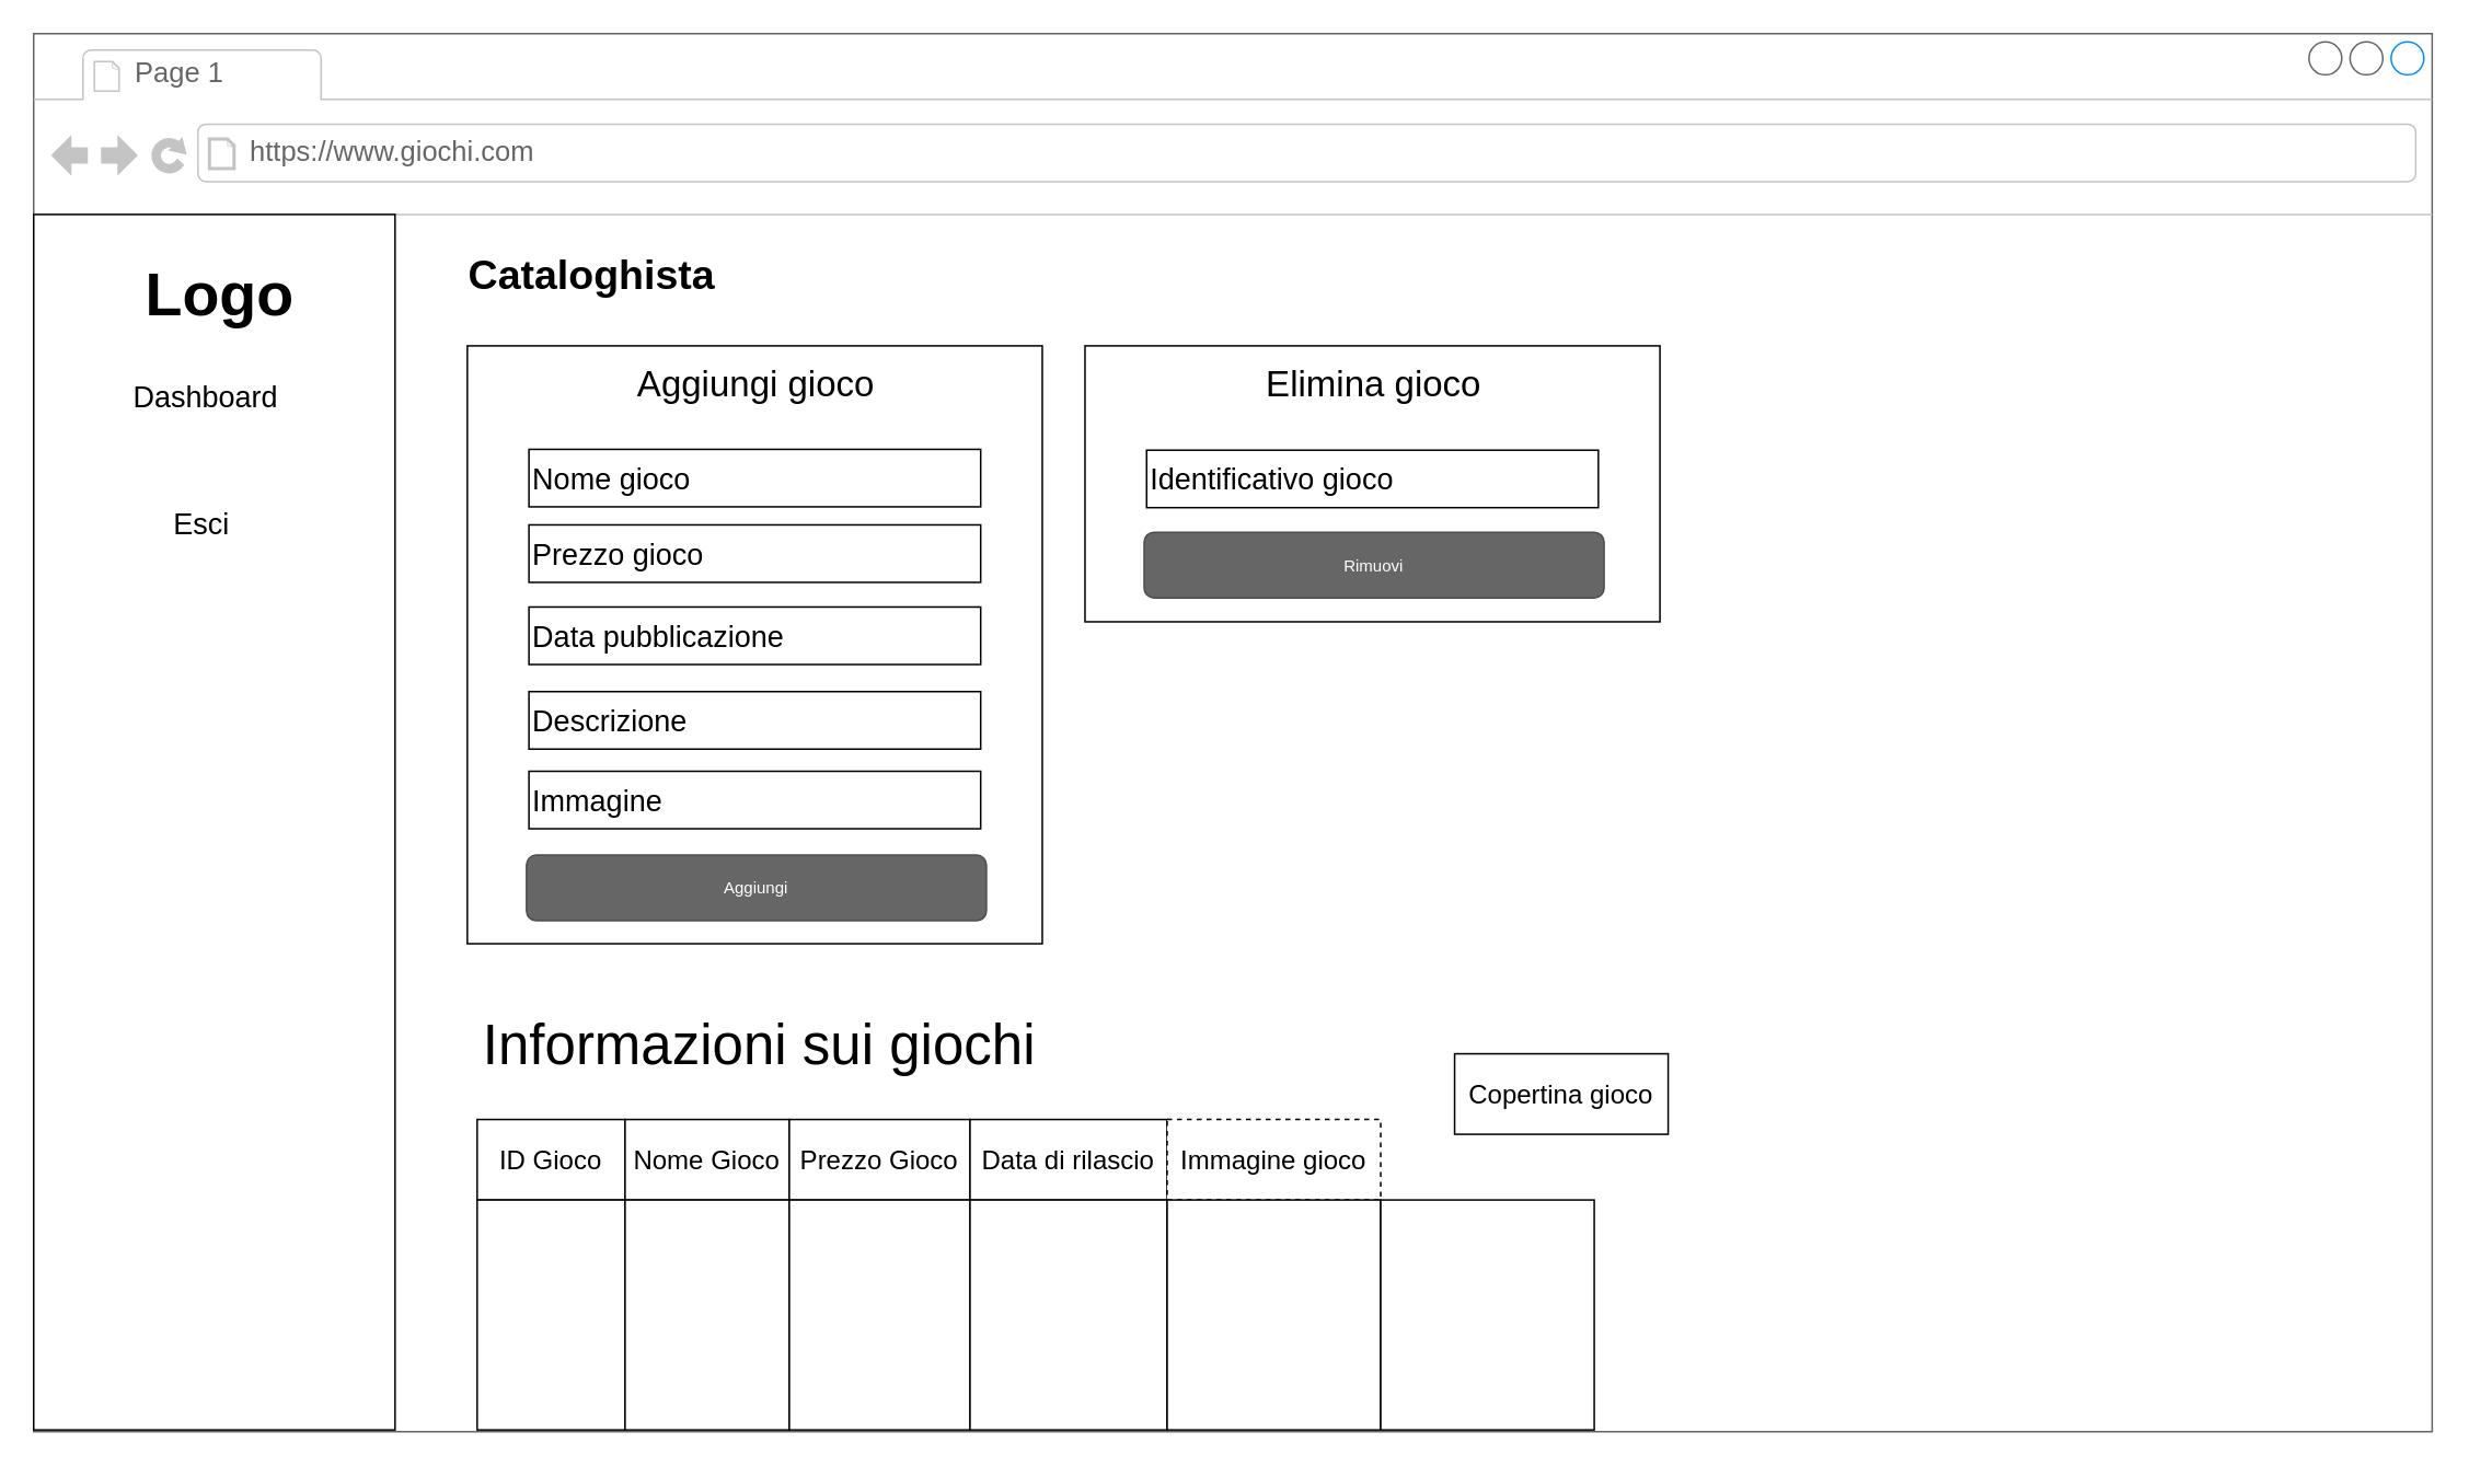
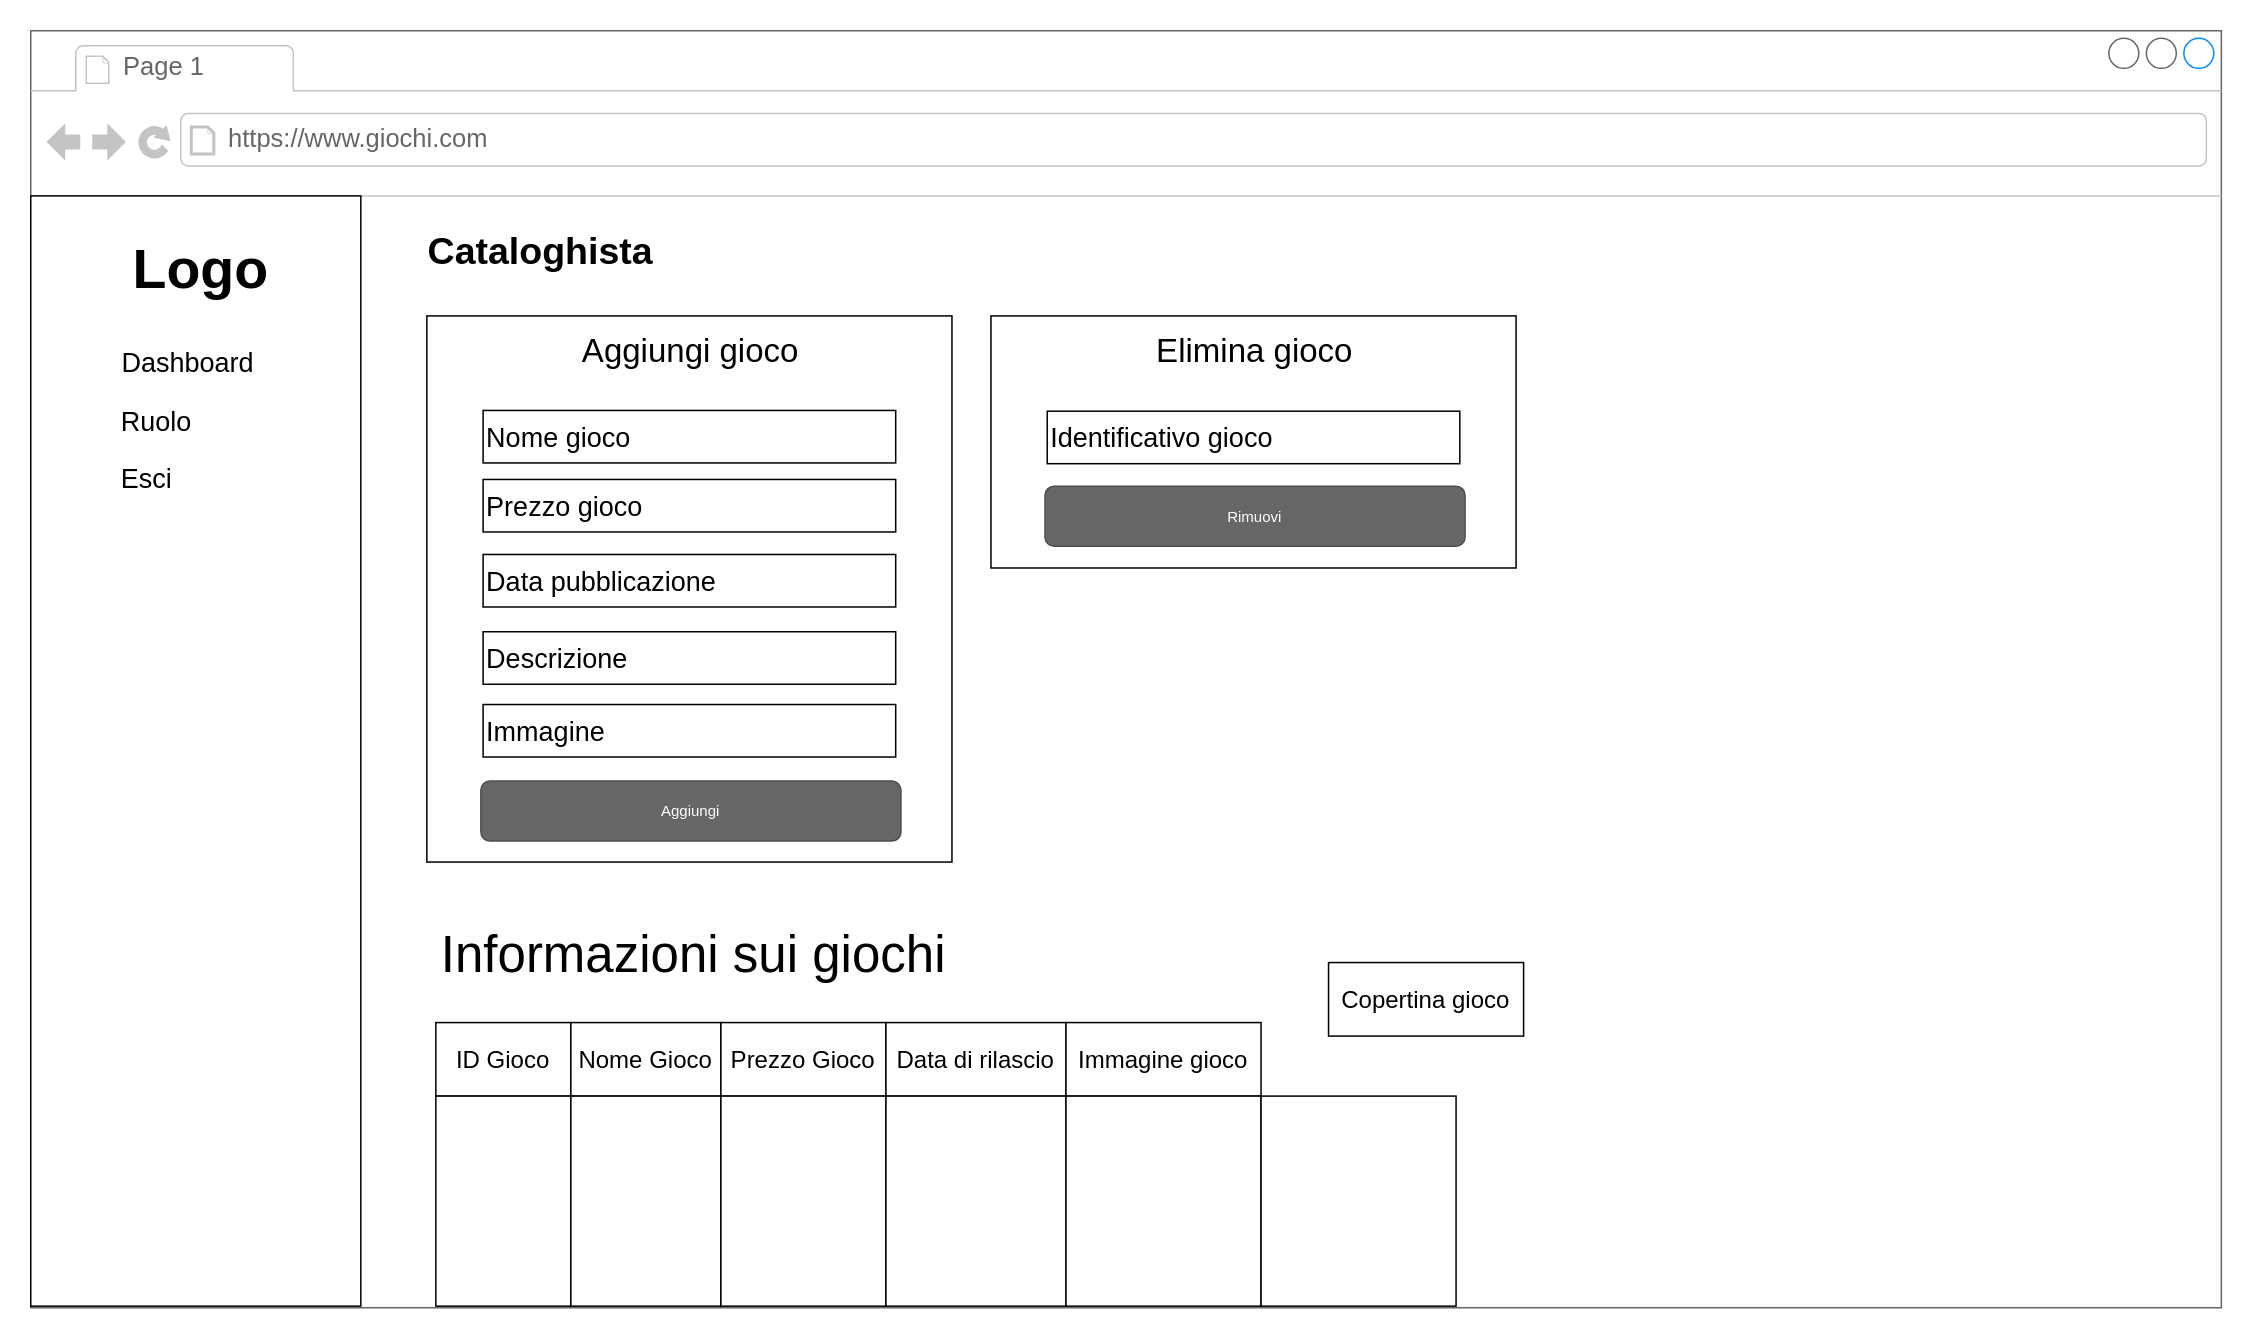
  <mxCell id="0" />
  <mxCell id="1" parent="0" />
  <mxCell id="2" value="" style="strokeWidth=1;shadow=0;dashed=0;align=center;html=1;shape=mxgraph.mockup.containers.browserWindow;rSize=0;strokeColor=#666666;mainText=,;recursiveResize=0;rounded=0;labelBackgroundColor=none;fontFamily=Verdana;fontSize=12;fillColor=#FFFFFF;" parent="1" vertex="1"><mxGeometry x="20" y="20" width="1460.08" height="851" as="geometry" /></mxCell>
  <mxCell id="3" value="Page 1" style="strokeWidth=1;shadow=0;dashed=0;align=center;html=1;shape=mxgraph.mockup.containers.anchor;fontSize=17;fontColor=#666666;align=left;" parent="2" vertex="1"><mxGeometry x="60" y="12" width="110" height="26" as="geometry" /></mxCell>
  <mxCell id="4" value="https://www.giochi.com" style="strokeWidth=1;shadow=0;dashed=0;align=center;html=1;shape=mxgraph.mockup.containers.anchor;rSize=0;fontSize=17;fontColor=#666666;align=left;" parent="2" vertex="1"><mxGeometry x="130" y="60" width="250" height="26" as="geometry" /></mxCell>
  <mxCell id="5" value="" style="rounded=0;whiteSpace=wrap;html=1;fontSize=34;" parent="2" vertex="1"><mxGeometry y="110" width="220" height="740" as="geometry" /></mxCell>
  <mxCell id="6" value="&lt;font style=&quot;font-size: 37px&quot;&gt;Logo&lt;/font&gt;" style="text;strokeColor=none;fillColor=none;html=1;fontSize=24;fontStyle=1;verticalAlign=middle;align=center;" parent="2" vertex="1"><mxGeometry x="15" y="130" width="195" height="60" as="geometry" /></mxCell>
  <mxCell id="7" value="&lt;font style=&quot;font-size: 18px&quot;&gt;Dashboard&lt;/font&gt;" style="text;html=1;strokeColor=none;fillColor=none;align=center;verticalAlign=middle;whiteSpace=wrap;rounded=0;fontSize=20;" parent="2" vertex="1"><mxGeometry x="40" y="206" width="130" height="30" as="geometry" /></mxCell>
- <mxCell id="9" value="&lt;font style=&quot;font-size: 18px&quot;&gt;Esci&lt;/font&gt;" style="text;html=1;strokeColor=none;fillColor=none;align=center;verticalAlign=middle;whiteSpace=wrap;rounded=0;fontSize=20;" parent="2" vertex="1"><mxGeometry x="70" y="283" width="65" height="30" as="geometry" /></mxCell>
+ <mxCell id="8" value="&lt;font style=&quot;font-size: 18px&quot;&gt;Ruolo&lt;/font&gt;" style="text;html=1;strokeColor=none;fillColor=none;align=center;verticalAlign=middle;whiteSpace=wrap;rounded=0;fontSize=20;" parent="2" vertex="1"><mxGeometry x="49" y="245" width="70" height="30" as="geometry" /></mxCell>
+ <mxCell id="9" value="&lt;font style=&quot;font-size: 18px&quot;&gt;Esci&lt;/font&gt;" style="text;html=1;strokeColor=none;fillColor=none;align=center;verticalAlign=middle;whiteSpace=wrap;rounded=0;fontSize=20;" parent="2" vertex="1"><mxGeometry x="45" y="283" width="65" height="30" as="geometry" /></mxCell>
  <mxCell id="10" value="Cataloghista" style="text;html=1;strokeColor=none;fillColor=none;align=center;verticalAlign=middle;whiteSpace=wrap;rounded=0;strokeWidth=6;fontSize=25;fontStyle=1" parent="2" vertex="1"><mxGeometry x="310" y="131" width="60" height="30" as="geometry" /></mxCell>
  <mxCell id="11" value="" style="rounded=0;whiteSpace=wrap;html=1;fontSize=26;" parent="2" vertex="1"><mxGeometry x="264" y="190" width="350" height="364" as="geometry" /></mxCell>
  <mxCell id="12" value="" style="rounded=0;whiteSpace=wrap;html=1;fontSize=26;" parent="2" vertex="1"><mxGeometry x="640" y="190" width="350" height="168" as="geometry" /></mxCell>
  <mxCell id="13" value="&lt;font style=&quot;font-size: 22px&quot;&gt;Aggiungi gioco&lt;br&gt;&lt;/font&gt;" style="text;html=1;strokeColor=none;fillColor=none;align=center;verticalAlign=middle;whiteSpace=wrap;rounded=0;fontSize=26;" parent="2" vertex="1"><mxGeometry x="350" y="197" width="180" height="30" as="geometry" /></mxCell>
  <mxCell id="14" value="&lt;font style=&quot;font-size: 22px&quot;&gt;Elimina gioco&lt;/font&gt;" style="text;html=1;strokeColor=none;fillColor=none;align=center;verticalAlign=middle;whiteSpace=wrap;rounded=0;fontSize=26;" parent="2" vertex="1"><mxGeometry x="726" y="197" width="180" height="30" as="geometry" /></mxCell>
  <mxCell id="15" value="&lt;font style=&quot;font-size: 18px&quot;&gt;Nome gioco&lt;/font&gt;" style="rounded=0;whiteSpace=wrap;html=1;fontSize=22;align=left;" parent="2" vertex="1"><mxGeometry x="301.5" y="253" width="275" height="35" as="geometry" /></mxCell>
  <mxCell id="16" value="&lt;font style=&quot;font-size: 18px&quot;&gt;Prezzo gioco&lt;/font&gt;" style="rounded=0;whiteSpace=wrap;html=1;fontSize=22;align=left;" parent="2" vertex="1"><mxGeometry x="301.5" y="299" width="275" height="35" as="geometry" /></mxCell>
  <mxCell id="17" value="&lt;font style=&quot;font-size: 18px&quot;&gt;Data pubblicazione&lt;/font&gt;" style="rounded=0;whiteSpace=wrap;html=1;fontSize=22;align=left;" parent="2" vertex="1"><mxGeometry x="301.5" y="349" width="275" height="35" as="geometry" /></mxCell>
  <mxCell id="18" value="&lt;font style=&quot;font-size: 18px&quot;&gt;Descrizione&lt;/font&gt;" style="rounded=0;whiteSpace=wrap;html=1;fontSize=22;align=left;" parent="2" vertex="1"><mxGeometry x="301.5" y="400.5" width="275" height="35" as="geometry" /></mxCell>
  <mxCell id="19" value="&lt;font style=&quot;font-size: 18px&quot;&gt;Immagine&lt;/font&gt;" style="rounded=0;whiteSpace=wrap;html=1;fontSize=22;align=left;" parent="2" vertex="1"><mxGeometry x="301.5" y="449" width="275" height="35" as="geometry" /></mxCell>
  <mxCell id="20" value="Aggiungi" style="rounded=1;html=1;shadow=0;dashed=0;whiteSpace=wrap;fontSize=10;fillColor=#666666;align=center;strokeColor=#4D4D4D;fontColor=#ffffff;" parent="2" vertex="1"><mxGeometry x="300" y="500" width="280" height="40" as="geometry" /></mxCell>
  <mxCell id="21" value="&lt;font style=&quot;font-size: 18px&quot;&gt;Identificativo gioco&lt;/font&gt;" style="rounded=0;whiteSpace=wrap;html=1;fontSize=22;align=left;" parent="2" vertex="1"><mxGeometry x="677.5" y="253.5" width="275" height="35" as="geometry" /></mxCell>
  <mxCell id="22" value="Rimuovi" style="rounded=1;html=1;shadow=0;dashed=0;whiteSpace=wrap;fontSize=10;fillColor=#666666;align=center;strokeColor=#4D4D4D;fontColor=#ffffff;" parent="2" vertex="1"><mxGeometry x="676" y="303.5" width="280" height="40" as="geometry" /></mxCell>
  <mxCell id="23" value="Informazioni sui giochi" style="text;html=1;strokeColor=none;fillColor=none;align=center;verticalAlign=middle;whiteSpace=wrap;rounded=0;fontSize=34;" vertex="1" parent="2"><mxGeometry x="264" y="601" width="356" height="30" as="geometry" /></mxCell>
  <mxCell id="24" value="ID Gioco" style="rounded=0;whiteSpace=wrap;html=1;fontSize=16;strokeWidth=1;fillColor=#FFFFFF;" vertex="1" parent="2"><mxGeometry x="270" y="661" width="90" height="49" as="geometry" /></mxCell>
  <mxCell id="25" value="Nome Gioco" style="rounded=0;whiteSpace=wrap;html=1;fontSize=16;strokeWidth=1;fillColor=#FFFFFF;" vertex="1" parent="2"><mxGeometry x="360" y="661" width="100" height="49" as="geometry" /></mxCell>
  <mxCell id="26" value="Prezzo Gioco" style="rounded=0;whiteSpace=wrap;html=1;fontSize=16;strokeWidth=1;fillColor=#FFFFFF;" vertex="1" parent="2"><mxGeometry x="460" y="661" width="110" height="49" as="geometry" /></mxCell>
  <mxCell id="27" value="Data di rilascio" style="rounded=0;whiteSpace=wrap;html=1;fontSize=16;strokeWidth=1;fillColor=#FFFFFF;" vertex="1" parent="2"><mxGeometry x="570" y="661" width="120" height="49" as="geometry" /></mxCell>
- <mxCell id="28" value="Immagine gioco" style="rounded=0;whiteSpace=wrap;html=1;fontSize=16;strokeWidth=1;fillColor=#FFFFFF;dashed=1;" vertex="1" parent="2"><mxGeometry x="690" y="661" width="130" height="49" as="geometry" /></mxCell>
+ <mxCell id="28" value="Immagine gioco" style="rounded=0;whiteSpace=wrap;html=1;fontSize=16;strokeWidth=1;fillColor=#FFFFFF;" vertex="1" parent="2"><mxGeometry x="690" y="661" width="130" height="49" as="geometry" /></mxCell>
  <mxCell id="29" value="Copertina gioco" style="rounded=0;whiteSpace=wrap;html=1;fontSize=16;strokeWidth=1;fillColor=#FFFFFF;" vertex="1" parent="2"><mxGeometry x="865" y="621" width="130" height="49" as="geometry" /></mxCell>
  <mxCell id="30" value="" style="rounded=0;whiteSpace=wrap;html=1;fontSize=16;strokeWidth=1;fillColor=#FFFFFF;" vertex="1" parent="2"><mxGeometry x="270" y="710" width="90" height="140" as="geometry" /></mxCell>
  <mxCell id="31" value="" style="rounded=0;whiteSpace=wrap;html=1;fontSize=16;strokeWidth=1;fillColor=#FFFFFF;" vertex="1" parent="2"><mxGeometry x="360" y="710" width="100" height="140" as="geometry" /></mxCell>
  <mxCell id="32" value="" style="rounded=0;whiteSpace=wrap;html=1;fontSize=16;strokeWidth=1;fillColor=#FFFFFF;" vertex="1" parent="2"><mxGeometry x="460" y="710" width="110" height="140" as="geometry" /></mxCell>
  <mxCell id="33" value="" style="rounded=0;whiteSpace=wrap;html=1;fontSize=16;strokeWidth=1;fillColor=#FFFFFF;" vertex="1" parent="2"><mxGeometry x="570" y="710" width="120" height="140" as="geometry" /></mxCell>
  <mxCell id="34" value="" style="rounded=0;whiteSpace=wrap;html=1;fontSize=16;strokeWidth=1;fillColor=#FFFFFF;" vertex="1" parent="2"><mxGeometry x="690" y="710" width="130" height="140" as="geometry" /></mxCell>
  <mxCell id="35" value="" style="rounded=0;whiteSpace=wrap;html=1;fontSize=16;strokeWidth=1;fillColor=#FFFFFF;" vertex="1" parent="2"><mxGeometry x="820" y="710" width="130" height="140" as="geometry" /></mxCell>
